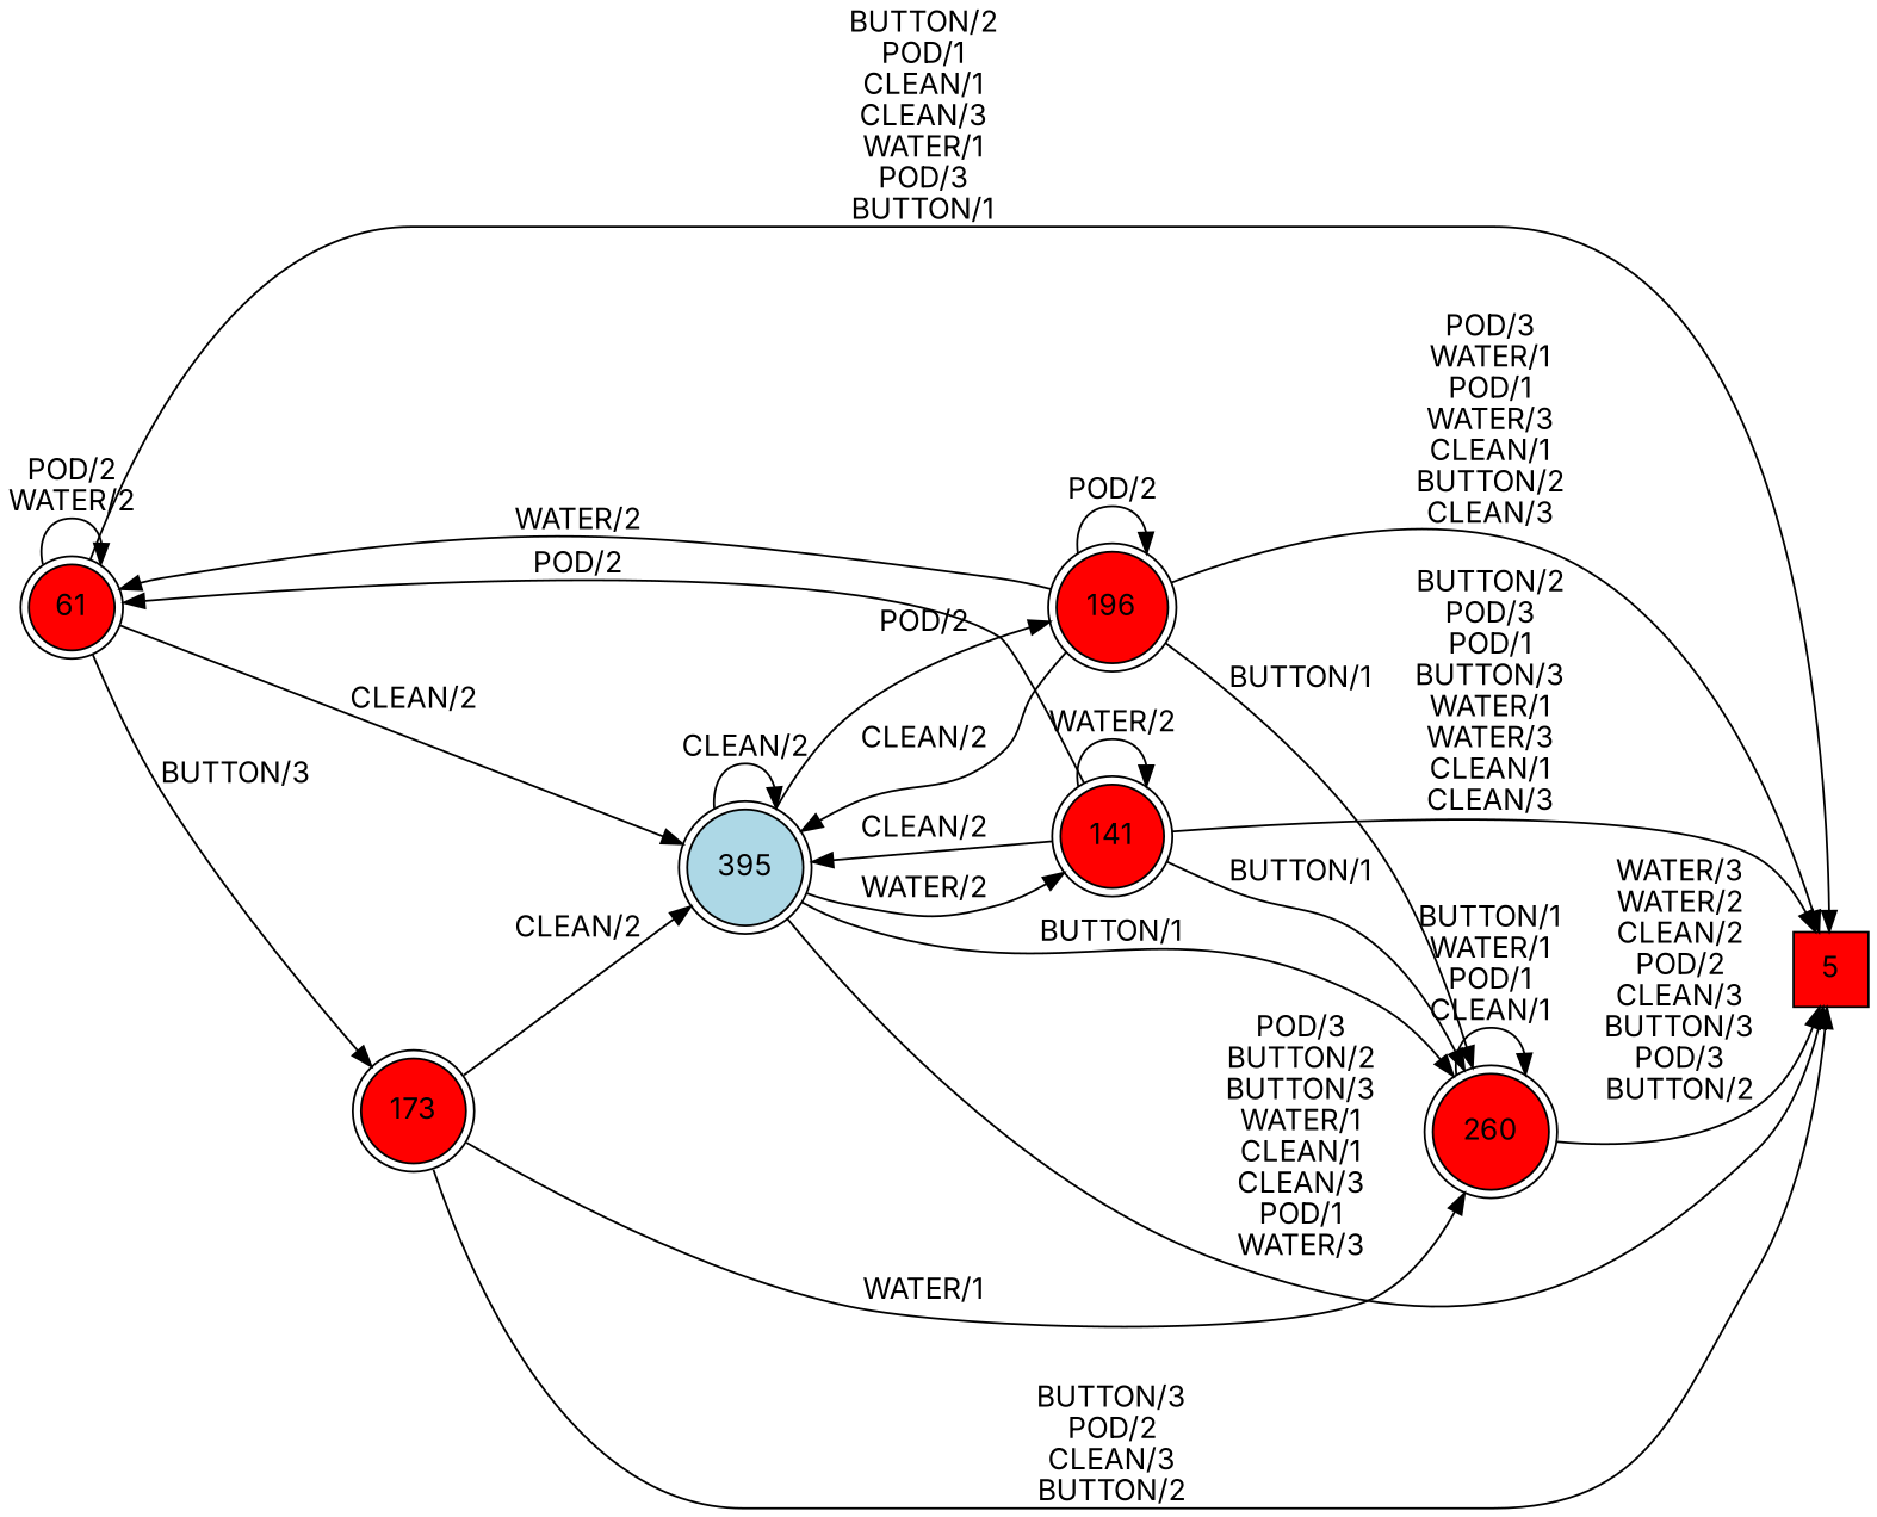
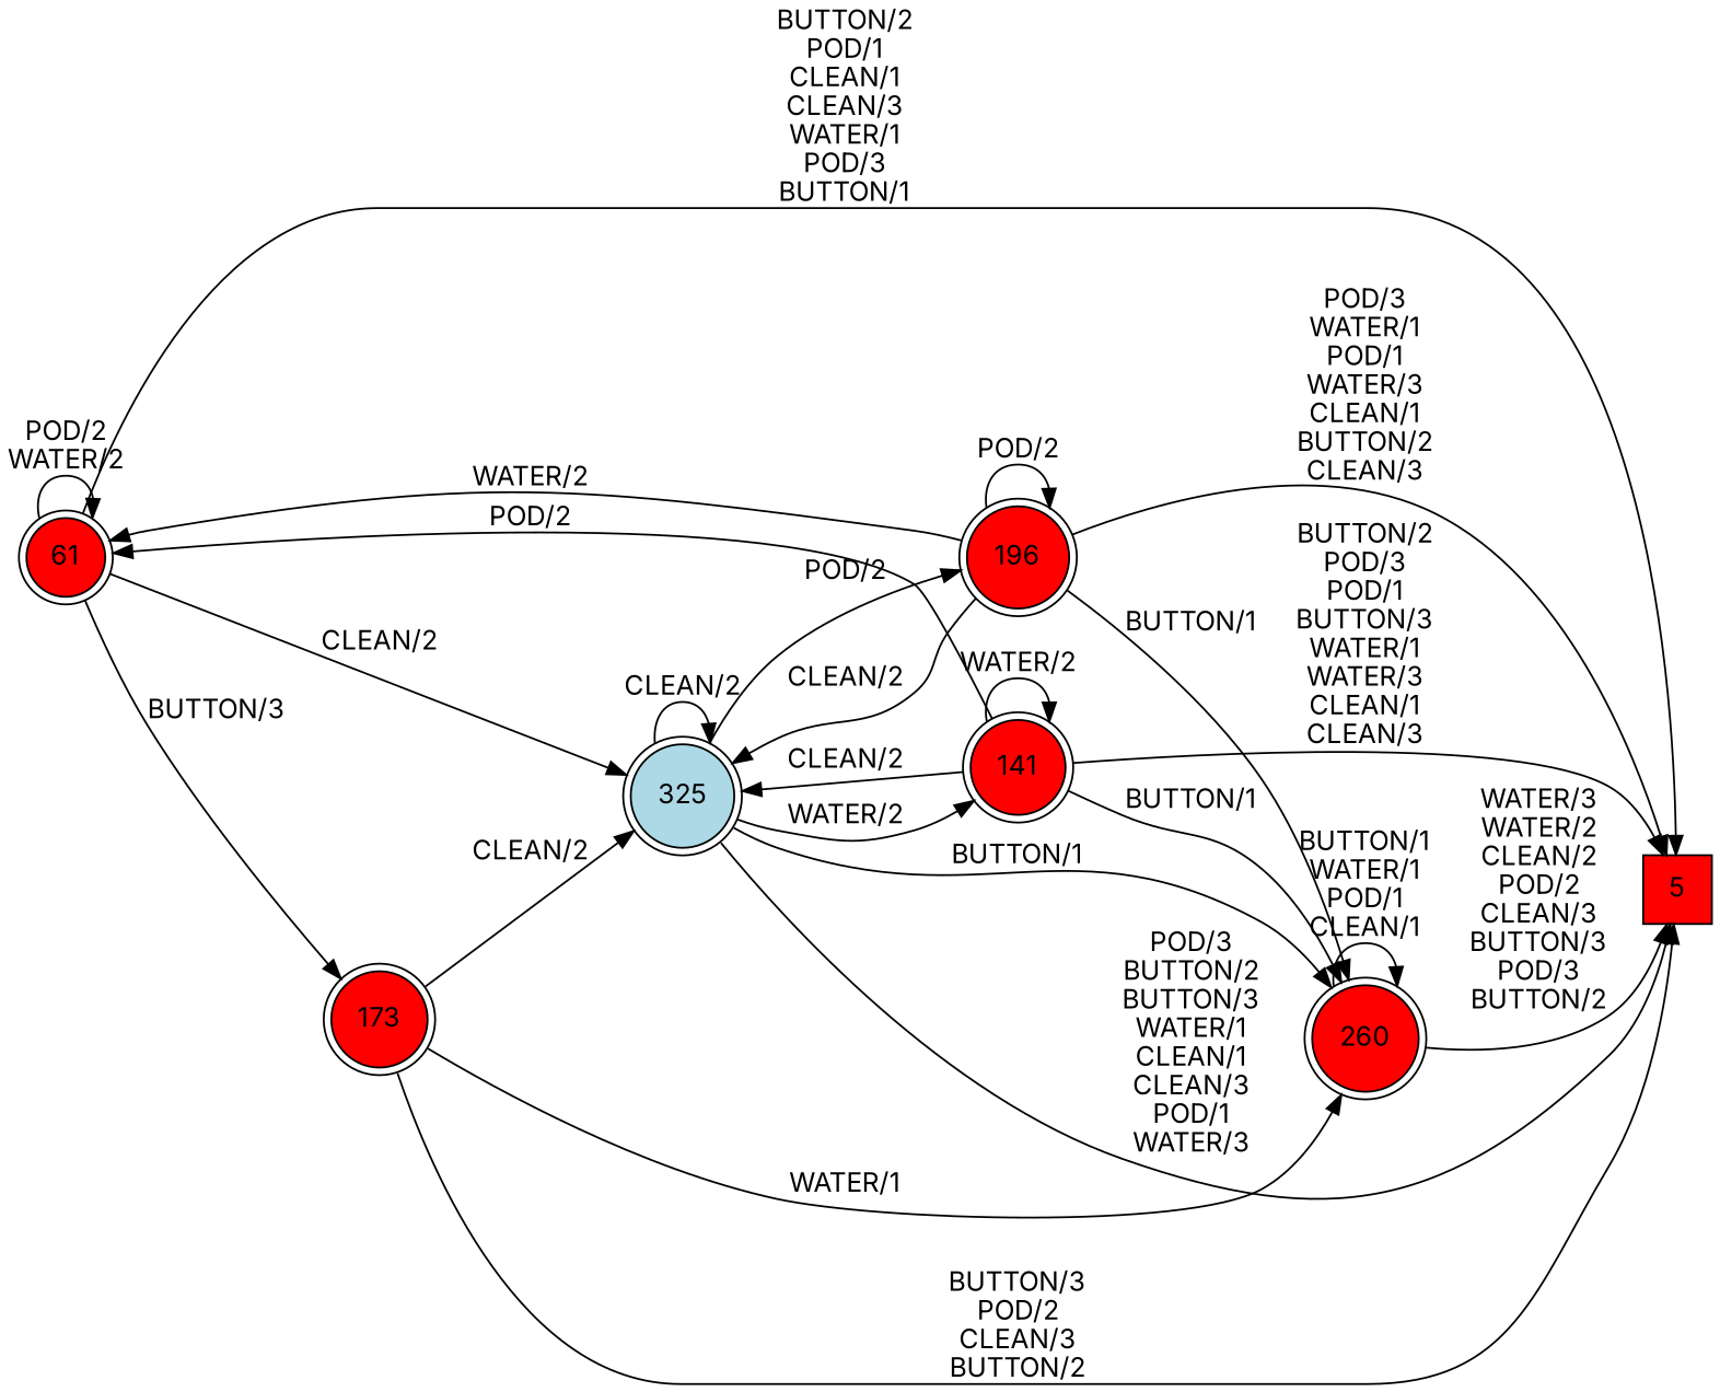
  digraph {
    rankdir=LR
    fontname=Inter
    node [fillcolor=red shape=doublecircle style=filled fontname=Inter]
    edge [fontname=Inter]
    5 [shape=square]
    61
    173
-   325 [fillcolor=lightblue isInitial=True label=395]
+   325 [fillcolor=lightblue isInitial=True]
    141
    260
    196
    61 -> 5 [label="BUTTON/2\nPOD/1\nCLEAN/1\nCLEAN/3\nWATER/1\nPOD/3\nBUTTON/1"]
    61 -> 61 [label="POD/2\nWATER/2"]
    61 -> 173 [label="BUTTON/3"]
    61 -> 325 [label="CLEAN/2"]
    173 -> 5 [label="BUTTON/3\nPOD/2\nCLEAN/3\nBUTTON/2"]
    173 -> 325 [label="CLEAN/2"]
    173 -> 260 [label="WATER/1"]
    325 -> 5 [label="POD/3\nBUTTON/2\nBUTTON/3\nWATER/1\nCLEAN/1\nCLEAN/3\nPOD/1\nWATER/3"]
    325 -> 325 [label="CLEAN/2"]
    325 -> 141 [label="WATER/2"]
    325 -> 260 [label="BUTTON/1"]
    325 -> 196 [label="POD/2"]
    141 -> 5 [label="BUTTON/2\nPOD/3\nPOD/1\nBUTTON/3\nWATER/1\nWATER/3\nCLEAN/1\nCLEAN/3"]
    141 -> 61 [label="POD/2"]
    141 -> 325 [label="CLEAN/2"]
    141 -> 141 [label="WATER/2"]
    141 -> 260 [label="BUTTON/1"]
    260 -> 5 [label="WATER/3\nWATER/2\nCLEAN/2\nPOD/2\nCLEAN/3\nBUTTON/3\nPOD/3\nBUTTON/2"]
    260 -> 260 [label="BUTTON/1\nWATER/1\nPOD/1\nCLEAN/1"]
    196 -> 5 [label="POD/3\nWATER/1\nPOD/1\nWATER/3\nCLEAN/1\nBUTTON/2\nCLEAN/3"]
    196 -> 61 [label="WATER/2"]
    196 -> 325 [label="CLEAN/2"]
    196 -> 260 [label="BUTTON/1"]
    196 -> 196 [label="POD/2"]
  }
